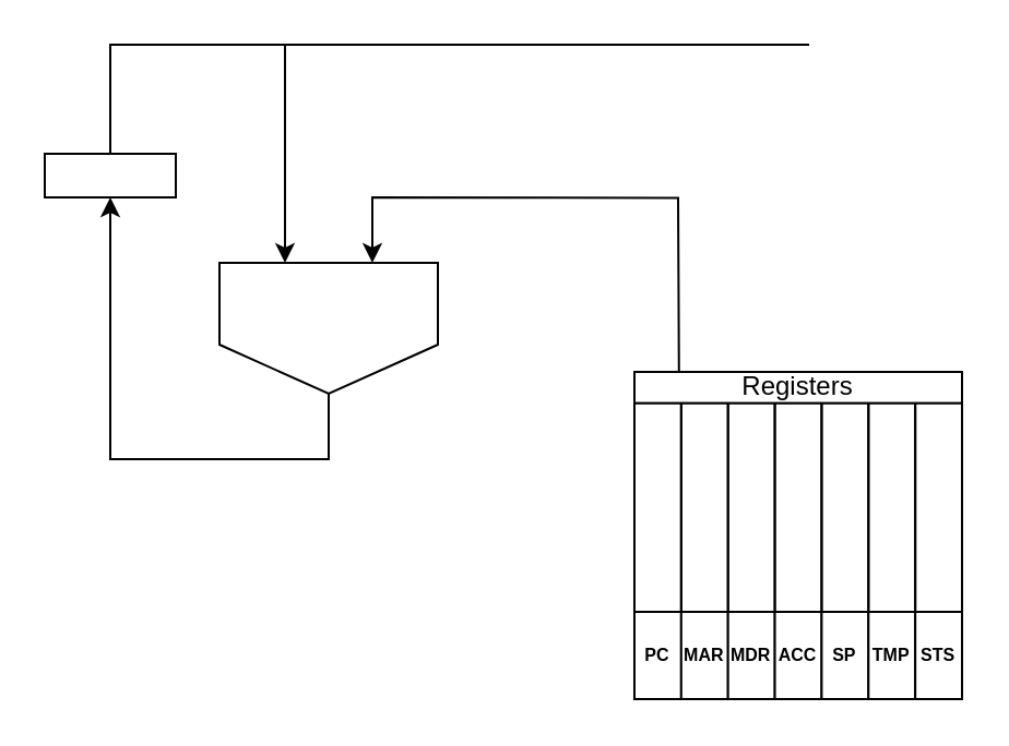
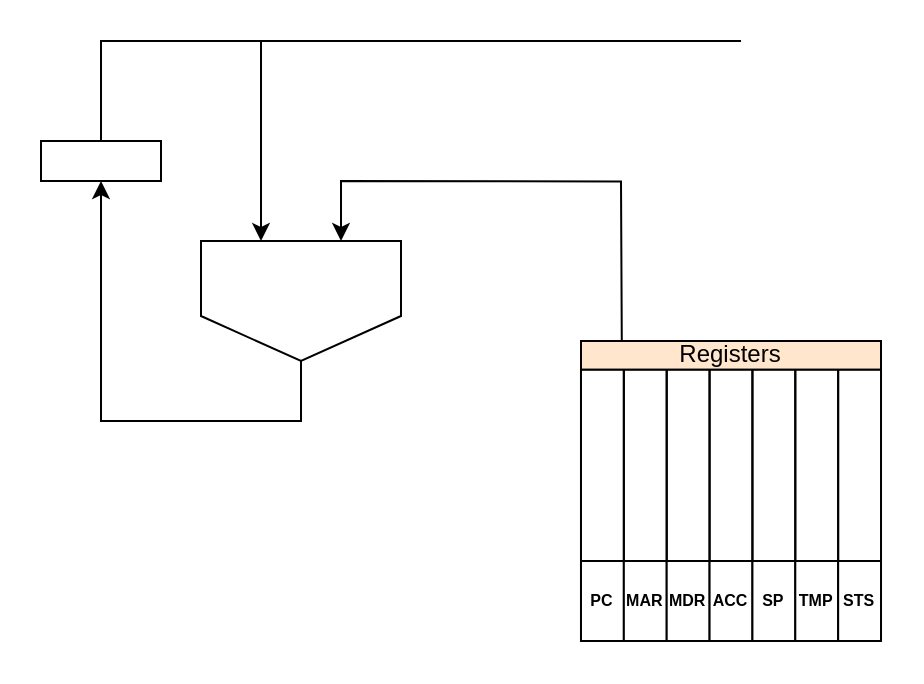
  <mxCell id="0" />
  <mxCell id="1" parent="0" />
  <mxCell id="2" value="" style="shape=offPageConnector;whiteSpace=wrap;html=1;points=[[0,0,0,0,0],[0,0.25,0,0,0],[0,0.5,0,0,0],[0,0.75,0,0,0],[0,1,0,0,0],[0.25,0,0,0,0],[0.25,1,0,0,0],[0.5,0,0,0,0],[0.5,1,0,0,10],[0.75,0,0,0,0],[0.75,1,0,0,0],[1,0,0,0,0],[1,0.25,0,0,0],[1,0.5,0,0,0],[1,0.75,0,0,0],[1,1,0,0,0]];" vertex="1" parent="1"><mxGeometry x="100" y="120" width="100" height="60" as="geometry" /></mxCell>
  <mxCell id="3" value="" style="orthogonalLoop=1;jettySize=auto;html=1;rounded=0;entryX=0.5;entryY=1;entryDx=0;entryDy=0;" edge="1" parent="1" target="5"><mxGeometry width="80" relative="1" as="geometry"><mxPoint x="150" y="180" as="sourcePoint" /><mxPoint x="50" y="150" as="targetPoint" /><Array as="points"><mxPoint x="150" y="210" /><mxPoint x="50" y="210" /></Array></mxGeometry></mxCell>
  <mxCell id="4" style="edgeStyle=none;rounded=0;orthogonalLoop=1;jettySize=auto;html=1;exitX=0.5;exitY=0;exitDx=0;exitDy=0;entryX=0.3;entryY=0;entryDx=0;entryDy=0;entryPerimeter=0;" edge="1" parent="1" source="5" target="2"><mxGeometry relative="1" as="geometry"><mxPoint x="130" y="50" as="targetPoint" /><mxPoint x="50" y="60" as="sourcePoint" /><Array as="points"><mxPoint x="50" y="20" /><mxPoint x="370" y="20" /><mxPoint x="130" y="20" /></Array></mxGeometry></mxCell>
  <mxCell id="5" value="" style="rounded=0;whiteSpace=wrap;html=1;" vertex="1" parent="1"><mxGeometry x="20" y="70" width="60" height="20" as="geometry" /></mxCell>
  <mxCell id="6" value="" style="group" vertex="1" connectable="0" parent="1"><mxGeometry x="290" y="170" width="150" height="150" as="geometry" /></mxCell>
  <mxCell id="7" value="PC" style="swimlane;startSize=40;direction=west;movable=1;resizable=1;rotatable=1;deletable=1;editable=1;locked=0;connectable=1;fontSize=8;container=0;" vertex="1" parent="6"><mxGeometry y="14.286" width="21.429" height="135.714" as="geometry"><mxRectangle y="15.238" width="40" height="190" as="alternateBounds" /></mxGeometry></mxCell>
  <mxCell id="8" value="MAR" style="swimlane;startSize=40;direction=west;movable=1;resizable=1;rotatable=1;deletable=1;editable=1;locked=0;connectable=1;fontSize=8;container=0;" vertex="1" parent="6"><mxGeometry x="21.429" y="14.286" width="21.429" height="135.714" as="geometry"><mxRectangle x="30" width="70" height="40" as="alternateBounds" /></mxGeometry></mxCell>
  <mxCell id="9" value="MDR" style="swimlane;startSize=40;direction=west;movable=1;resizable=1;rotatable=1;deletable=1;editable=1;locked=0;connectable=1;fontSize=8;container=0;" vertex="1" parent="6"><mxGeometry x="42.857" y="14.286" width="21.429" height="135.714" as="geometry" /></mxCell>
  <mxCell id="10" value="ACC" style="swimlane;startSize=40;direction=west;movable=1;resizable=1;rotatable=1;deletable=1;editable=1;locked=0;connectable=1;fontSize=8;container=0;" vertex="1" parent="6"><mxGeometry x="64.286" y="14.286" width="21.429" height="135.714" as="geometry" /></mxCell>
  <mxCell id="11" value="SP" style="swimlane;startSize=40;direction=west;movable=1;resizable=1;rotatable=1;deletable=1;editable=1;locked=0;connectable=1;fontSize=8;container=0;" vertex="1" parent="6"><mxGeometry x="85.714" y="14.286" width="21.429" height="135.714" as="geometry" /></mxCell>
  <mxCell id="12" value="TMP" style="swimlane;startSize=40;direction=west;movable=1;resizable=1;rotatable=1;deletable=1;editable=1;locked=0;connectable=1;fontSize=8;container=0;" vertex="1" parent="6"><mxGeometry x="107.143" y="14.286" width="21.429" height="135.714" as="geometry" /></mxCell>
  <mxCell id="13" value="STS" style="swimlane;startSize=40;direction=west;movable=1;resizable=1;rotatable=1;deletable=1;editable=1;locked=0;connectable=1;fontSize=8;container=0;" vertex="1" parent="6"><mxGeometry x="128.571" y="14.286" width="21.429" height="135.714" as="geometry" /></mxCell>
- <mxCell id="14" value="Registers" style="rounded=0;whiteSpace=wrap;html=1;movable=1;resizable=1;rotatable=1;deletable=1;editable=1;locked=0;connectable=1;container=0;" vertex="1" parent="6"><mxGeometry width="150" height="14.287" as="geometry" /></mxCell>
+ <mxCell id="14" value="Registers" style="rounded=0;whiteSpace=wrap;html=1;movable=1;resizable=1;rotatable=1;deletable=1;editable=1;locked=0;connectable=1;container=0;fillColor=#ffe6cc;" vertex="1" parent="6"><mxGeometry width="150" height="14.287" as="geometry" /></mxCell>
  <mxCell id="15" value="" style="endArrow=classic;html=1;rounded=0;exitX=0.136;exitY=-0.017;exitDx=0;exitDy=0;exitPerimeter=0;" edge="1" parent="1"><mxGeometry width="50" height="50" relative="1" as="geometry"><mxPoint x="310.4" y="169.997" as="sourcePoint" /><mxPoint x="170" y="120" as="targetPoint" /><Array as="points"><mxPoint x="310" y="90.24" /><mxPoint x="170" y="90" /></Array></mxGeometry></mxCell>
